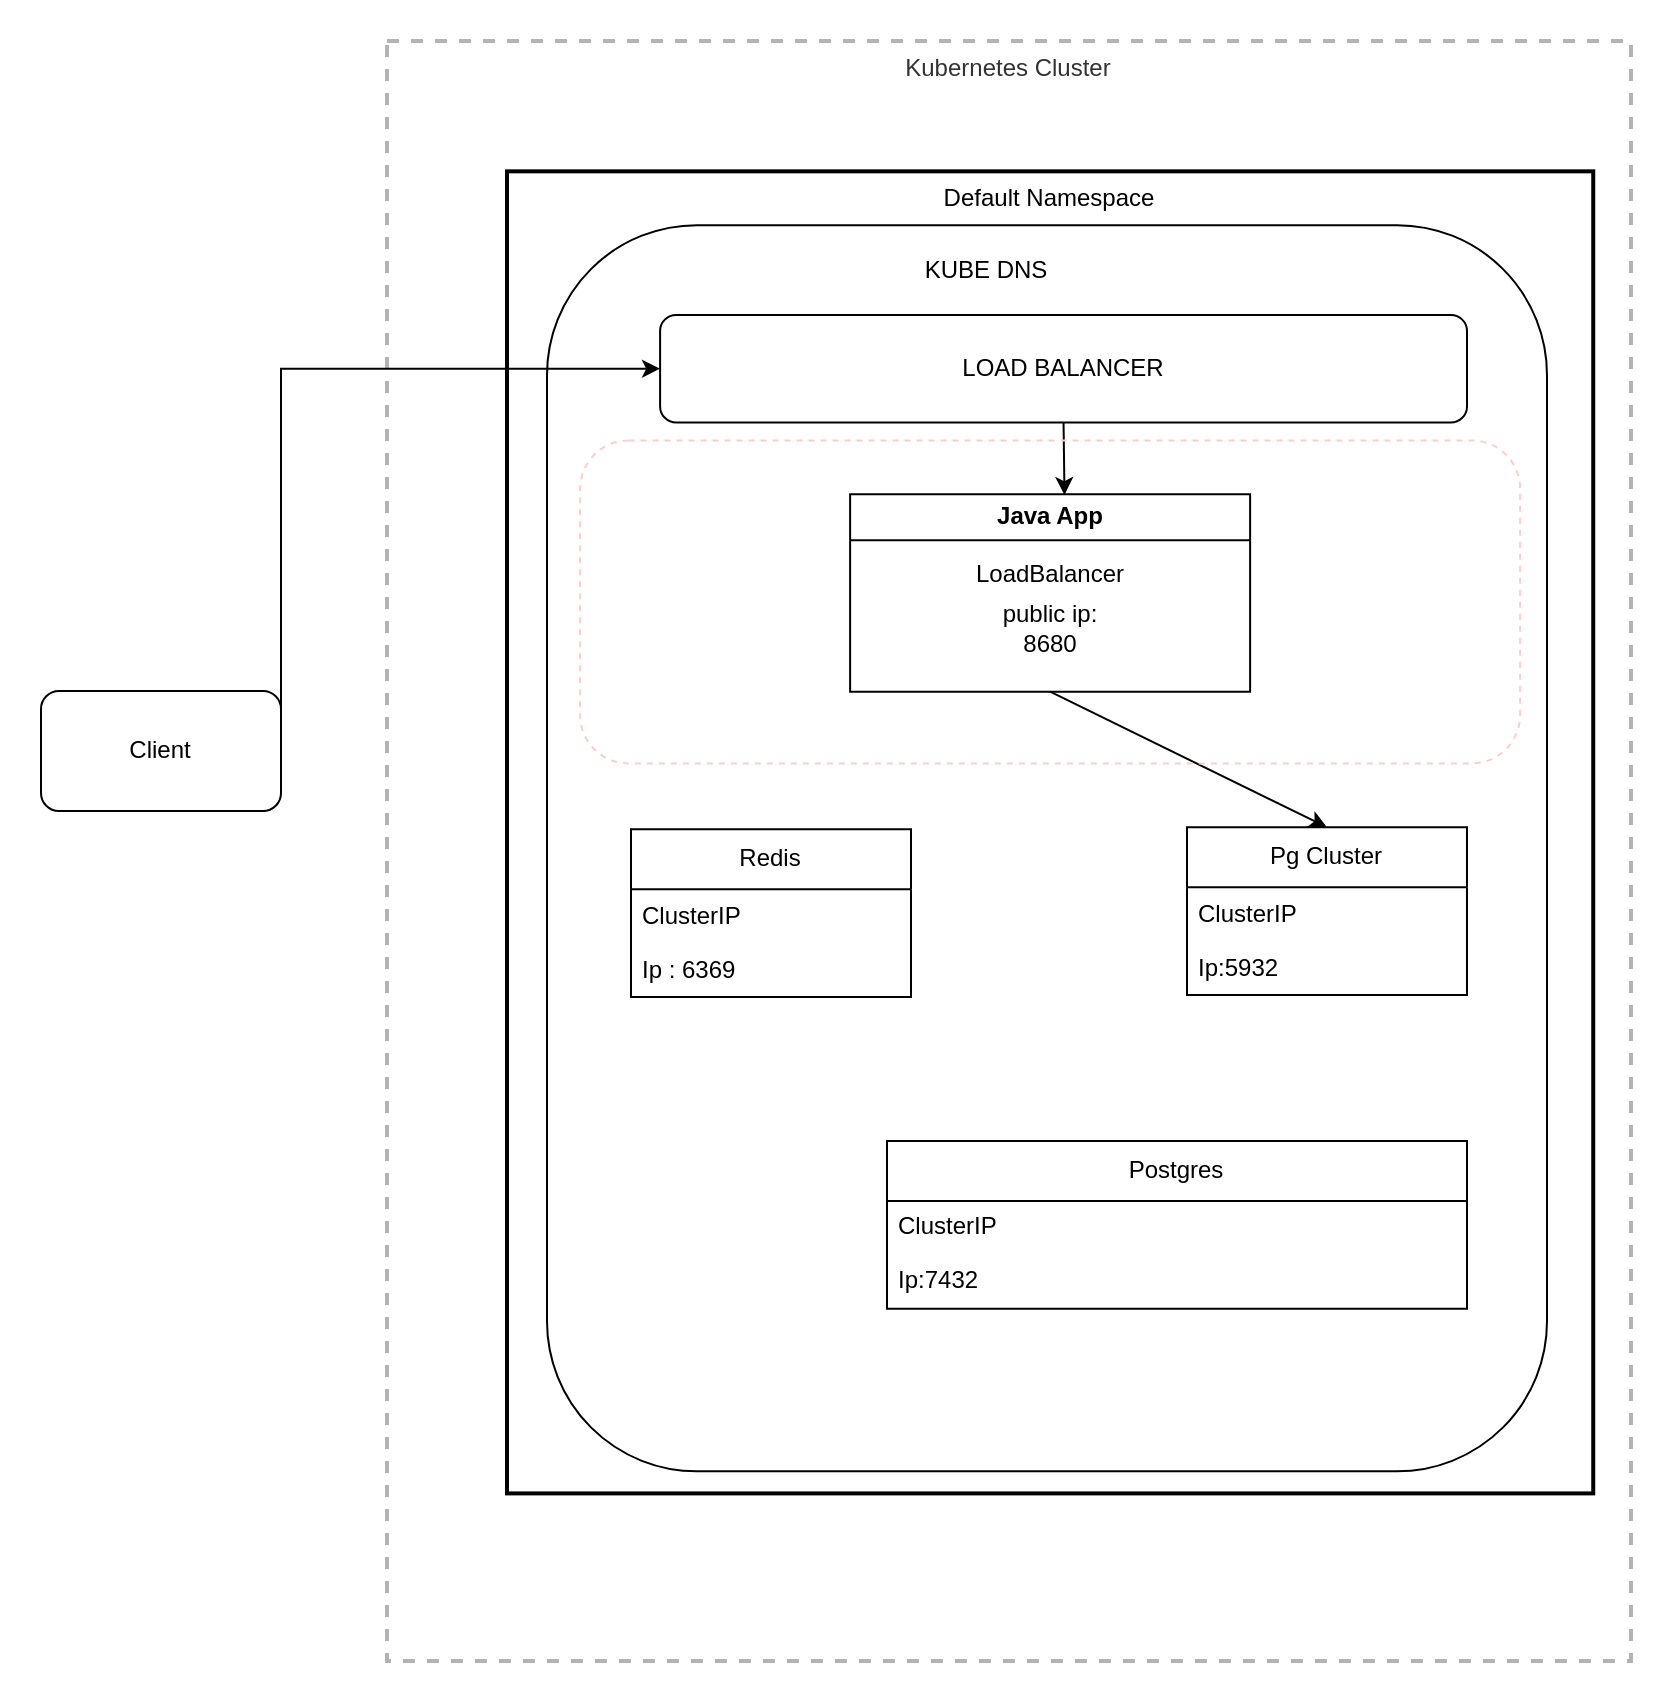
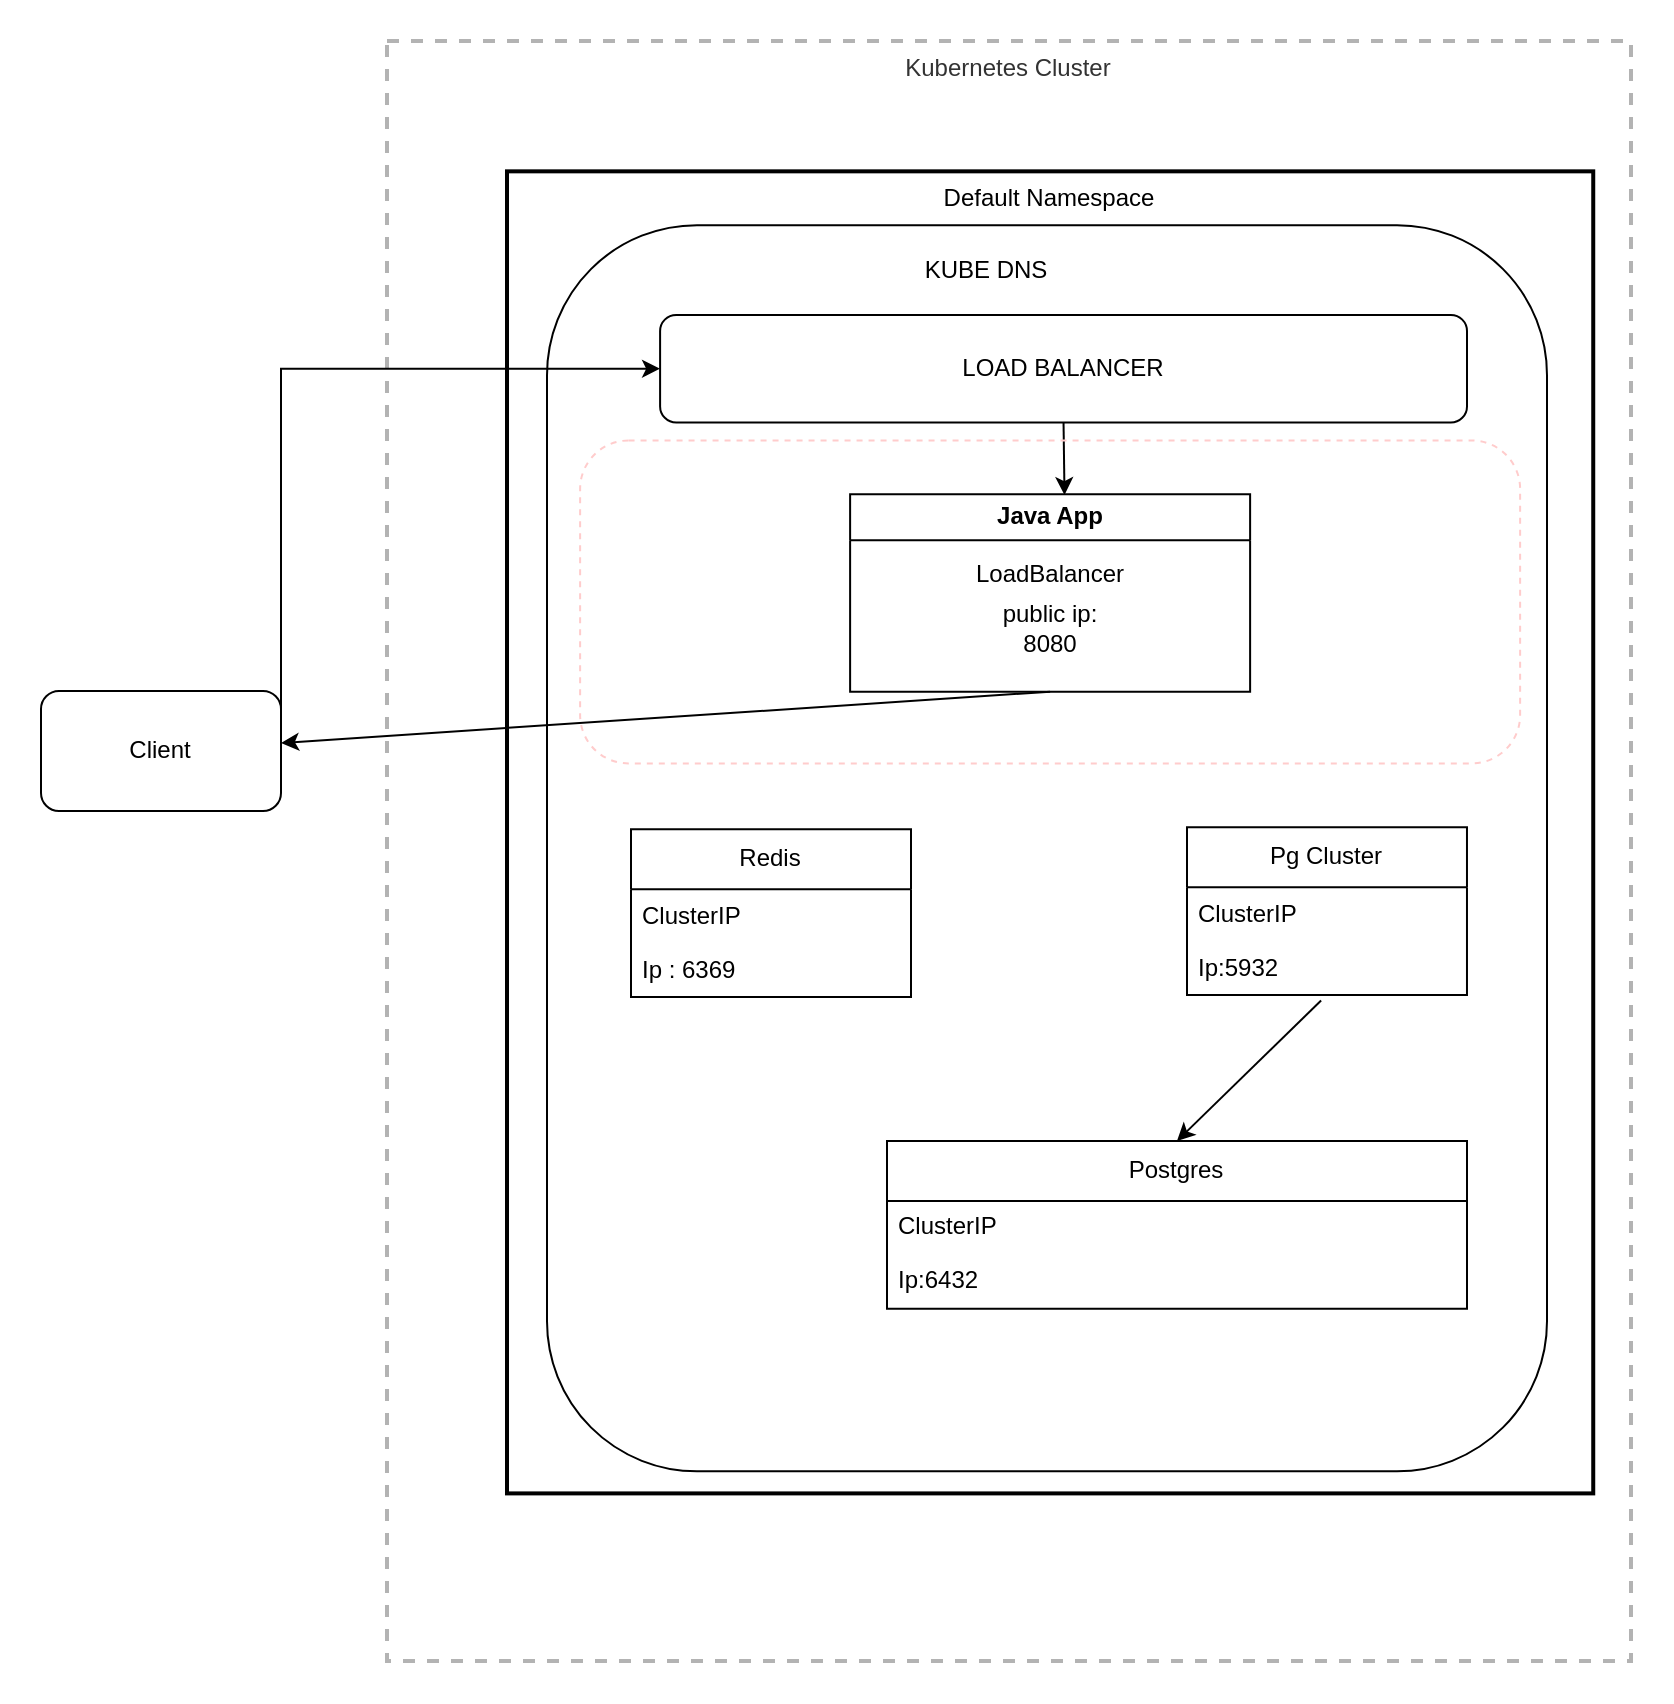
  <mxCell id="0" />
  <mxCell id="1" parent="0" />
  <mxCell id="2" value="Kubernetes Cluster" style="whiteSpace=wrap;strokeWidth=2;verticalAlign=top;fillColor=none;dashed=1;fontColor=#333333;strokeColor=#B3B3B3;" parent="1" vertex="1"><mxGeometry x="193" y="20" width="622" height="810" as="geometry" /></mxCell>
  <mxCell id="3" value="Default Namespace" style="whiteSpace=wrap;strokeWidth=2;verticalAlign=top;" parent="2" vertex="1"><mxGeometry x="60" y="65.172" width="543.12" height="661.034" as="geometry" /></mxCell>
  <mxCell id="4" value="" style="rounded=1;whiteSpace=wrap;html=1;fillColor=none;strokeColor=#A9C4EB;dashed=1;" vertex="1" parent="3"><mxGeometry x="40.0" y="314.022" width="466.557" height="287.08" as="geometry" /></mxCell>
  <mxCell id="5" value="" style="rounded=1;whiteSpace=wrap;html=1;" vertex="1" parent="3"><mxGeometry x="20" y="26.91" width="500" height="623.09" as="geometry" /></mxCell>
- <mxCell id="6" style="rounded=0;orthogonalLoop=1;jettySize=auto;html=1;exitX=0.5;exitY=1;exitDx=0;exitDy=0;entryX=0.5;entryY=0;entryDx=0;entryDy=0;" edge="1" parent="3" source="7" target="16"><mxGeometry relative="1" as="geometry" /></mxCell>
+ <mxCell id="6" style="rounded=0;orthogonalLoop=1;jettySize=auto;html=1;exitX=0.5;exitY=1;exitDx=0;exitDy=0;" edge="1" parent="3" source="7" target="25"><mxGeometry relative="1" as="geometry" /></mxCell>
  <mxCell id="7" value="Java App" style="swimlane;whiteSpace=wrap;html=1;" vertex="1" parent="3"><mxGeometry x="171.559" y="161.482" width="199.999" height="98.684" as="geometry" /></mxCell>
  <mxCell id="8" value="LoadBalancer" style="text;html=1;align=center;verticalAlign=middle;whiteSpace=wrap;rounded=0;" vertex="1" parent="7"><mxGeometry x="10.0" y="26.914" width="179.999" height="26.914" as="geometry" /></mxCell>
- <mxCell id="9" value="public ip: 8680" style="text;html=1;align=center;verticalAlign=middle;whiteSpace=wrap;rounded=0;" vertex="1" parent="7"><mxGeometry x="70.0" y="53.827" width="60.0" height="26.914" as="geometry" /></mxCell>
+ <mxCell id="9" value="public ip: 8080" style="text;html=1;align=center;verticalAlign=middle;whiteSpace=wrap;rounded=0;" vertex="1" parent="7"><mxGeometry x="70.0" y="53.827" width="60.0" height="26.914" as="geometry" /></mxCell>
  <mxCell id="10" value="KUBE DNS" style="text;html=1;align=center;verticalAlign=middle;whiteSpace=wrap;rounded=0;" vertex="1" parent="3"><mxGeometry x="54.999" y="35.885" width="369.998" height="26.914" as="geometry" /></mxCell>
  <mxCell id="11" value="LOAD BALANCER" style="rounded=1;whiteSpace=wrap;html=1;" vertex="1" parent="3"><mxGeometry x="76.55" y="71.77" width="403.448" height="53.827" as="geometry" /></mxCell>
  <mxCell id="12" style="edgeStyle=orthogonalEdgeStyle;rounded=0;orthogonalLoop=1;jettySize=auto;html=1;exitX=0.5;exitY=1;exitDx=0;exitDy=0;entryX=0.536;entryY=0.004;entryDx=0;entryDy=0;entryPerimeter=0;" edge="1" parent="3" source="11" target="7"><mxGeometry relative="1" as="geometry" /></mxCell>
  <mxCell id="13" value="Redis" style="swimlane;fontStyle=0;childLayout=stackLayout;horizontal=1;startSize=30;horizontalStack=0;resizeParent=1;resizeParentMax=0;resizeLast=0;collapsible=1;marginBottom=0;whiteSpace=wrap;html=1;" vertex="1" parent="3"><mxGeometry x="61.997" y="328.991" width="139.999" height="83.827" as="geometry" /></mxCell>
  <mxCell id="14" value="ClusterIP" style="text;strokeColor=none;fillColor=none;align=left;verticalAlign=middle;spacingLeft=4;spacingRight=4;overflow=hidden;points=[[0,0.5],[1,0.5]];portConstraint=eastwest;rotatable=0;whiteSpace=wrap;html=1;" vertex="1" parent="13"><mxGeometry y="30" width="139.999" height="26.914" as="geometry" /></mxCell>
  <mxCell id="15" value="Ip : 6369" style="text;strokeColor=none;fillColor=none;align=left;verticalAlign=middle;spacingLeft=4;spacingRight=4;overflow=hidden;points=[[0,0.5],[1,0.5]];portConstraint=eastwest;rotatable=0;whiteSpace=wrap;html=1;" vertex="1" parent="13"><mxGeometry y="56.914" width="139.999" height="26.914" as="geometry" /></mxCell>
  <mxCell id="16" value="Pg Cluster" style="swimlane;fontStyle=0;childLayout=stackLayout;horizontal=1;startSize=30;horizontalStack=0;resizeParent=1;resizeParentMax=0;resizeLast=0;collapsible=1;marginBottom=0;whiteSpace=wrap;html=1;" vertex="1" parent="3"><mxGeometry x="339.995" y="327.991" width="139.999" height="83.827" as="geometry" /></mxCell>
  <mxCell id="17" value="ClusterIP" style="text;strokeColor=none;fillColor=none;align=left;verticalAlign=middle;spacingLeft=4;spacingRight=4;overflow=hidden;points=[[0,0.5],[1,0.5]];portConstraint=eastwest;rotatable=0;whiteSpace=wrap;html=1;" vertex="1" parent="16"><mxGeometry y="30" width="139.999" height="26.914" as="geometry" /></mxCell>
  <mxCell id="18" value="Ip:5932" style="text;strokeColor=none;fillColor=none;align=left;verticalAlign=middle;spacingLeft=4;spacingRight=4;overflow=hidden;points=[[0,0.5],[1,0.5]];portConstraint=eastwest;rotatable=0;whiteSpace=wrap;html=1;" vertex="1" parent="16"><mxGeometry y="56.914" width="139.999" height="26.914" as="geometry" /></mxCell>
  <mxCell id="19" value="Postgres" style="swimlane;fontStyle=0;childLayout=stackLayout;horizontal=1;startSize=30;horizontalStack=0;resizeParent=1;resizeParentMax=0;resizeLast=0;collapsible=1;marginBottom=0;whiteSpace=wrap;html=1;" vertex="1" parent="3"><mxGeometry x="189.999" y="484.826" width="289.998" height="83.827" as="geometry" /></mxCell>
  <mxCell id="20" value="ClusterIP" style="text;strokeColor=none;fillColor=none;align=left;verticalAlign=middle;spacingLeft=4;spacingRight=4;overflow=hidden;points=[[0,0.5],[1,0.5]];portConstraint=eastwest;rotatable=0;whiteSpace=wrap;html=1;" vertex="1" parent="19"><mxGeometry y="30" width="289.998" height="26.914" as="geometry" /></mxCell>
- <mxCell id="21" value="Ip:7432" style="text;strokeColor=none;fillColor=none;align=left;verticalAlign=middle;spacingLeft=4;spacingRight=4;overflow=hidden;points=[[0,0.5],[1,0.5]];portConstraint=eastwest;rotatable=0;whiteSpace=wrap;html=1;" vertex="1" parent="19"><mxGeometry y="56.914" width="289.998" height="26.914" as="geometry" /></mxCell>
+ <mxCell id="21" value="Ip:6432" style="text;strokeColor=none;fillColor=none;align=left;verticalAlign=middle;spacingLeft=4;spacingRight=4;overflow=hidden;points=[[0,0.5],[1,0.5]];portConstraint=eastwest;rotatable=0;whiteSpace=wrap;html=1;" vertex="1" parent="19"><mxGeometry y="56.914" width="289.998" height="26.914" as="geometry" /></mxCell>
+ <mxCell id="22" value="" style="endArrow=classic;html=1;rounded=0;entryX=0.5;entryY=0;entryDx=0;entryDy=0;exitX=0.479;exitY=1.103;exitDx=0;exitDy=0;exitPerimeter=0;" edge="1" parent="3" source="18" target="19"><mxGeometry width="50" height="50" relative="1" as="geometry"><mxPoint x="439.995" y="394.732" as="sourcePoint" /><mxPoint x="389.995" y="439.588" as="targetPoint" /></mxGeometry></mxCell>
  <mxCell id="23" value="" style="rounded=1;whiteSpace=wrap;html=1;dashed=1;fillColor=none;strokeColor=#FFCCCC;" vertex="1" parent="3"><mxGeometry x="36.56" y="134.569" width="469.997" height="161.482" as="geometry" /></mxCell>
  <mxCell id="24" style="edgeStyle=orthogonalEdgeStyle;rounded=0;orthogonalLoop=1;jettySize=auto;html=1;exitX=1;exitY=0.5;exitDx=0;exitDy=0;entryX=0;entryY=0.5;entryDx=0;entryDy=0;" edge="1" parent="1" source="25" target="11"><mxGeometry relative="1" as="geometry"><mxPoint x="140" y="190" as="targetPoint" /><Array as="points"><mxPoint x="140" y="184" /></Array></mxGeometry></mxCell>
  <mxCell id="25" value="Client" style="rounded=1;whiteSpace=wrap;html=1;" vertex="1" parent="1"><mxGeometry x="20" y="345" width="120" height="60" as="geometry" /></mxCell>
